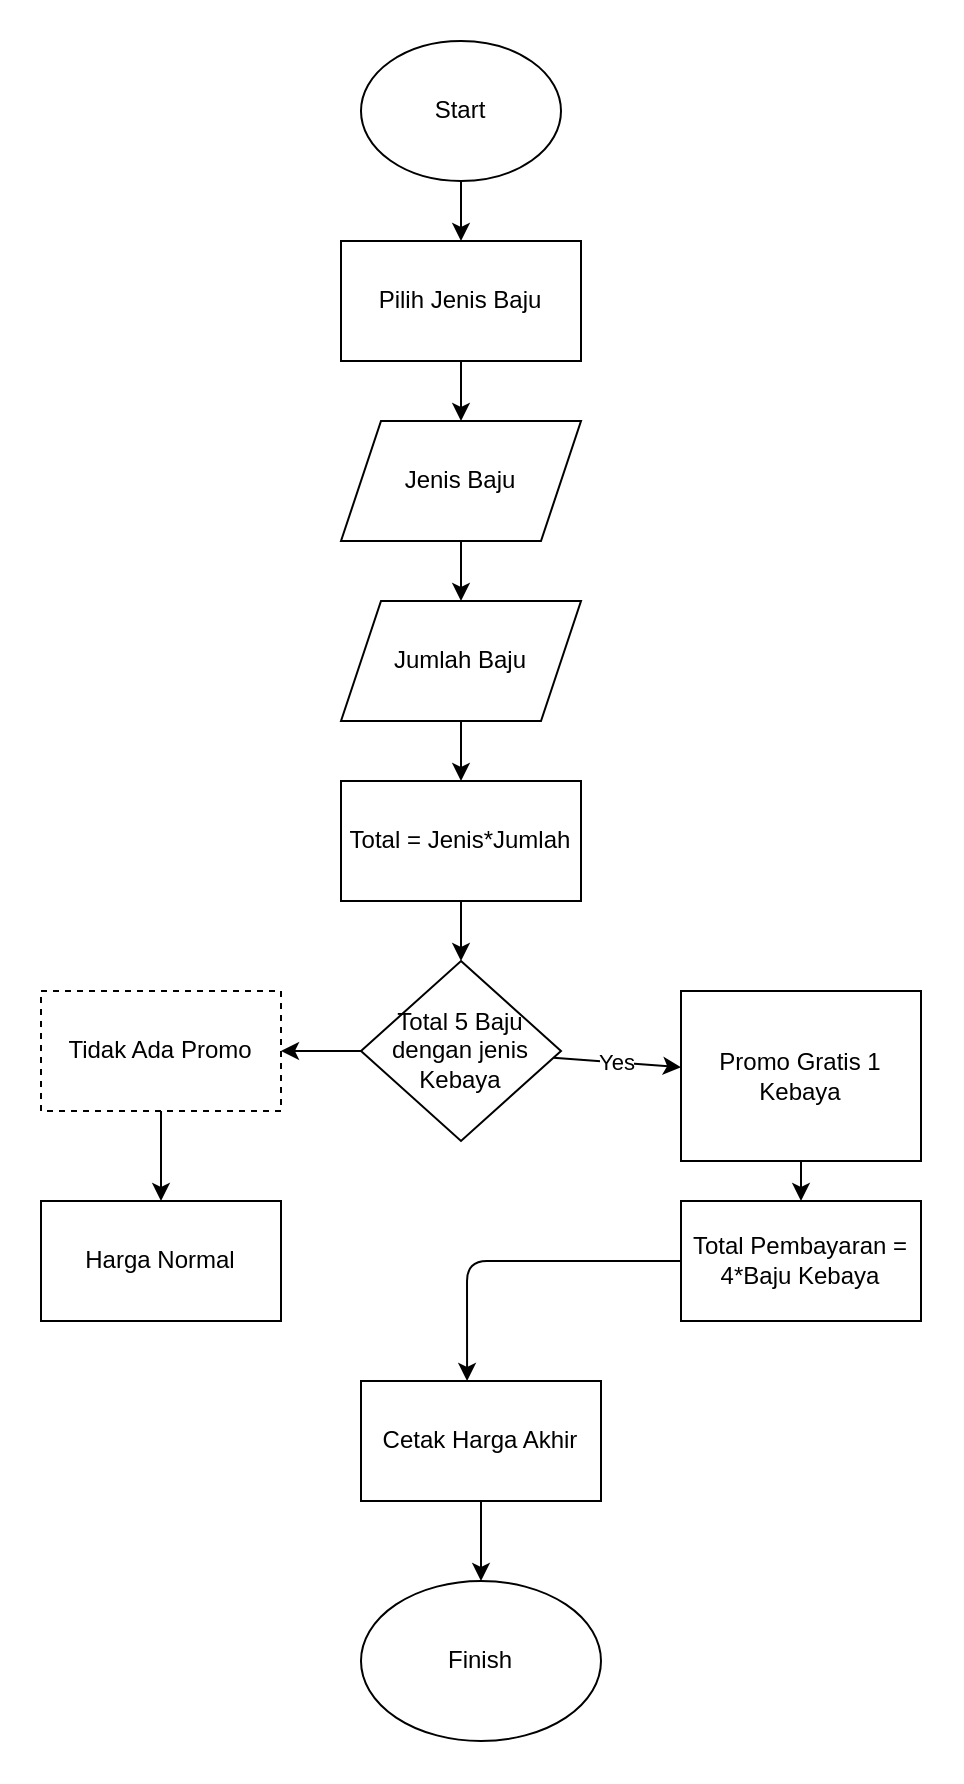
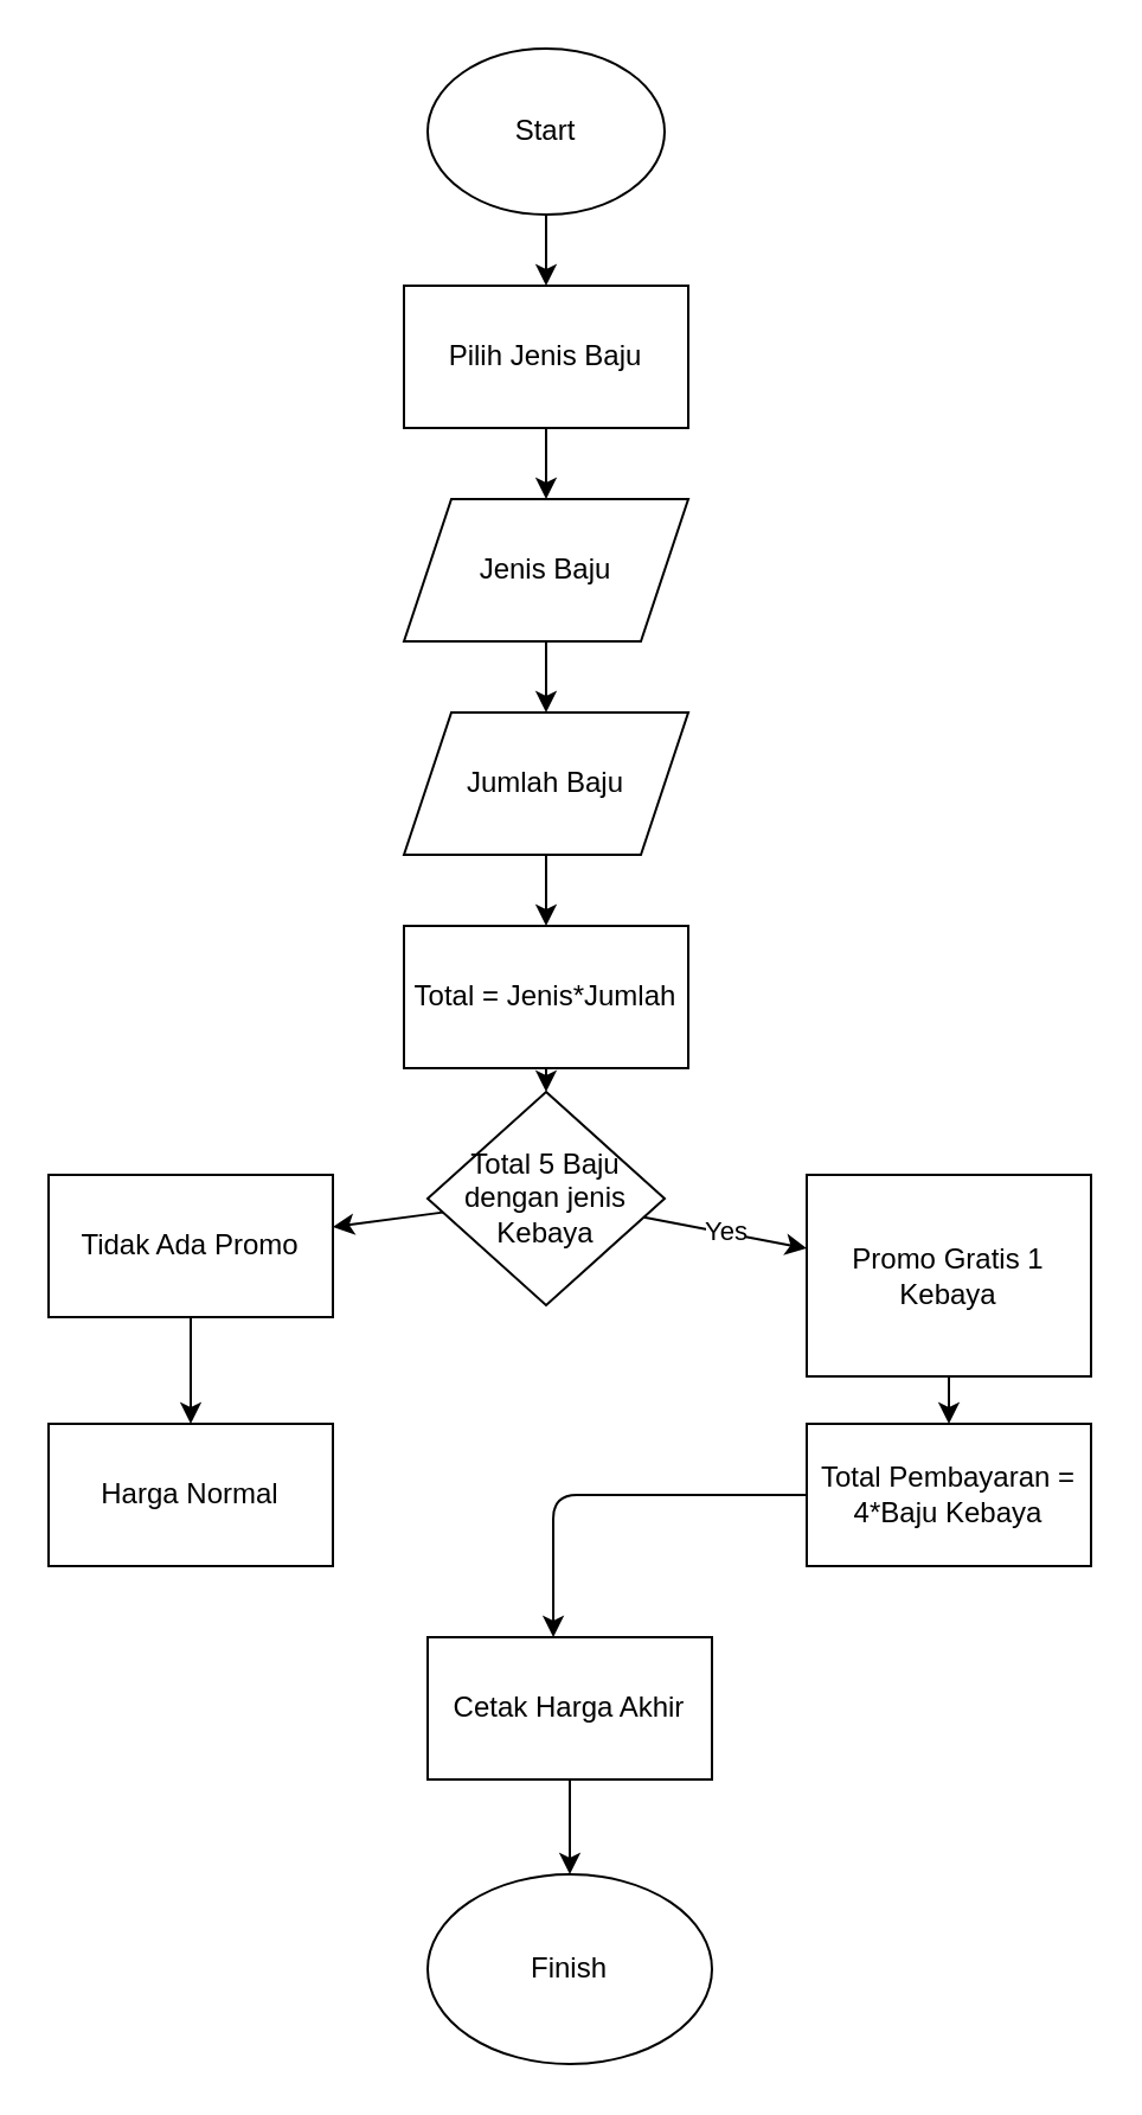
  <mxCell id="0" />
  <mxCell id="1" parent="0" />
  <mxCell id="2" value="" style="edgeStyle=none;html=1;" edge="1" parent="1" source="3" target="7"><mxGeometry relative="1" as="geometry" /></mxCell>
  <mxCell id="3" value="Pilih Jenis Baju" style="rounded=0;whiteSpace=wrap;html=1;" vertex="1" parent="1"><mxGeometry x="170" y="120" width="120" height="60" as="geometry" /></mxCell>
  <mxCell id="4" value="" style="edgeStyle=none;html=1;" edge="1" parent="1" source="5" target="3"><mxGeometry relative="1" as="geometry" /></mxCell>
  <mxCell id="5" value="Start" style="ellipse;whiteSpace=wrap;html=1;" vertex="1" parent="1"><mxGeometry x="180" y="20" width="100" height="70" as="geometry" /></mxCell>
  <mxCell id="6" value="" style="edgeStyle=none;html=1;" edge="1" parent="1" source="7" target="11"><mxGeometry relative="1" as="geometry" /></mxCell>
  <mxCell id="7" value="Jenis Baju" style="shape=parallelogram;perimeter=parallelogramPerimeter;whiteSpace=wrap;html=1;fixedSize=1;" vertex="1" parent="1"><mxGeometry x="170" y="210" width="120" height="60" as="geometry" /></mxCell>
  <mxCell id="8" value="" style="edgeStyle=none;html=1;" edge="1" parent="1" source="9" target="14"><mxGeometry relative="1" as="geometry" /></mxCell>
  <mxCell id="9" value="Total = Jenis*Jumlah" style="rounded=0;whiteSpace=wrap;html=1;" vertex="1" parent="1"><mxGeometry x="170" y="390" width="120" height="60" as="geometry" /></mxCell>
  <mxCell id="10" value="" style="edgeStyle=none;html=1;" edge="1" parent="1" source="11" target="9"><mxGeometry relative="1" as="geometry" /></mxCell>
  <mxCell id="11" value="Jumlah Baju" style="shape=parallelogram;perimeter=parallelogramPerimeter;whiteSpace=wrap;html=1;fixedSize=1;" vertex="1" parent="1"><mxGeometry x="170" y="300" width="120" height="60" as="geometry" /></mxCell>
  <mxCell id="12" value="Yes" style="edgeStyle=none;html=1;" edge="1" parent="1" source="14" target="16"><mxGeometry relative="1" as="geometry"><Array as="points" /></mxGeometry></mxCell>
  <mxCell id="13" value="" style="edgeStyle=none;html=1;" edge="1" parent="1" source="14" target="22"><mxGeometry relative="1" as="geometry" /></mxCell>
- <mxCell id="14" value="Total 5 Baju dengan jenis Kebaya" style="rhombus;whiteSpace=wrap;html=1;" vertex="1" parent="1"><mxGeometry x="180" y="480" width="100" height="90" as="geometry" /></mxCell>
+ <mxCell id="14" value="Total 5 Baju dengan jenis Kebaya" style="rhombus;whiteSpace=wrap;html=1;" vertex="1" parent="1"><mxGeometry x="180" y="460" width="100" height="90" as="geometry" /></mxCell>
  <mxCell id="15" value="" style="edgeStyle=none;html=1;" edge="1" parent="1" source="16" target="18"><mxGeometry relative="1" as="geometry" /></mxCell>
  <mxCell id="16" value="Promo Gratis 1 Kebaya" style="rounded=0;whiteSpace=wrap;html=1;" vertex="1" parent="1"><mxGeometry x="340" y="495" width="120" height="85" as="geometry" /></mxCell>
  <mxCell id="17" style="edgeStyle=none;html=1;entryX=0.442;entryY=0;entryDx=0;entryDy=0;entryPerimeter=0;" edge="1" parent="1" source="18" target="20"><mxGeometry relative="1" as="geometry"><Array as="points"><mxPoint x="233" y="630" /></Array></mxGeometry></mxCell>
  <mxCell id="18" value="Total Pembayaran = 4*Baju Kebaya" style="rounded=0;whiteSpace=wrap;html=1;" vertex="1" parent="1"><mxGeometry x="340" y="600" width="120" height="60" as="geometry" /></mxCell>
  <mxCell id="19" value="" style="edgeStyle=none;html=1;" edge="1" parent="1" source="20" target="24"><mxGeometry relative="1" as="geometry" /></mxCell>
  <mxCell id="20" value="Cetak Harga Akhir" style="rounded=0;whiteSpace=wrap;html=1;" vertex="1" parent="1"><mxGeometry x="180" y="690" width="120" height="60" as="geometry" /></mxCell>
  <mxCell id="21" value="" style="edgeStyle=none;html=1;" edge="1" parent="1" source="22" target="23"><mxGeometry relative="1" as="geometry" /></mxCell>
- <mxCell id="22" value="Tidak Ada Promo" style="rounded=0;whiteSpace=wrap;html=1;dashed=1;" vertex="1" parent="1"><mxGeometry x="20" y="495" width="120" height="60" as="geometry" /></mxCell>
+ <mxCell id="22" value="Tidak Ada Promo" style="rounded=0;whiteSpace=wrap;html=1;" vertex="1" parent="1"><mxGeometry x="20" y="495" width="120" height="60" as="geometry" /></mxCell>
  <mxCell id="23" value="Harga Normal" style="rounded=0;whiteSpace=wrap;html=1;" vertex="1" parent="1"><mxGeometry x="20" y="600" width="120" height="60" as="geometry" /></mxCell>
  <mxCell id="24" value="Finish" style="ellipse;whiteSpace=wrap;html=1;" vertex="1" parent="1"><mxGeometry x="180" y="790" width="120" height="80" as="geometry" /></mxCell>
